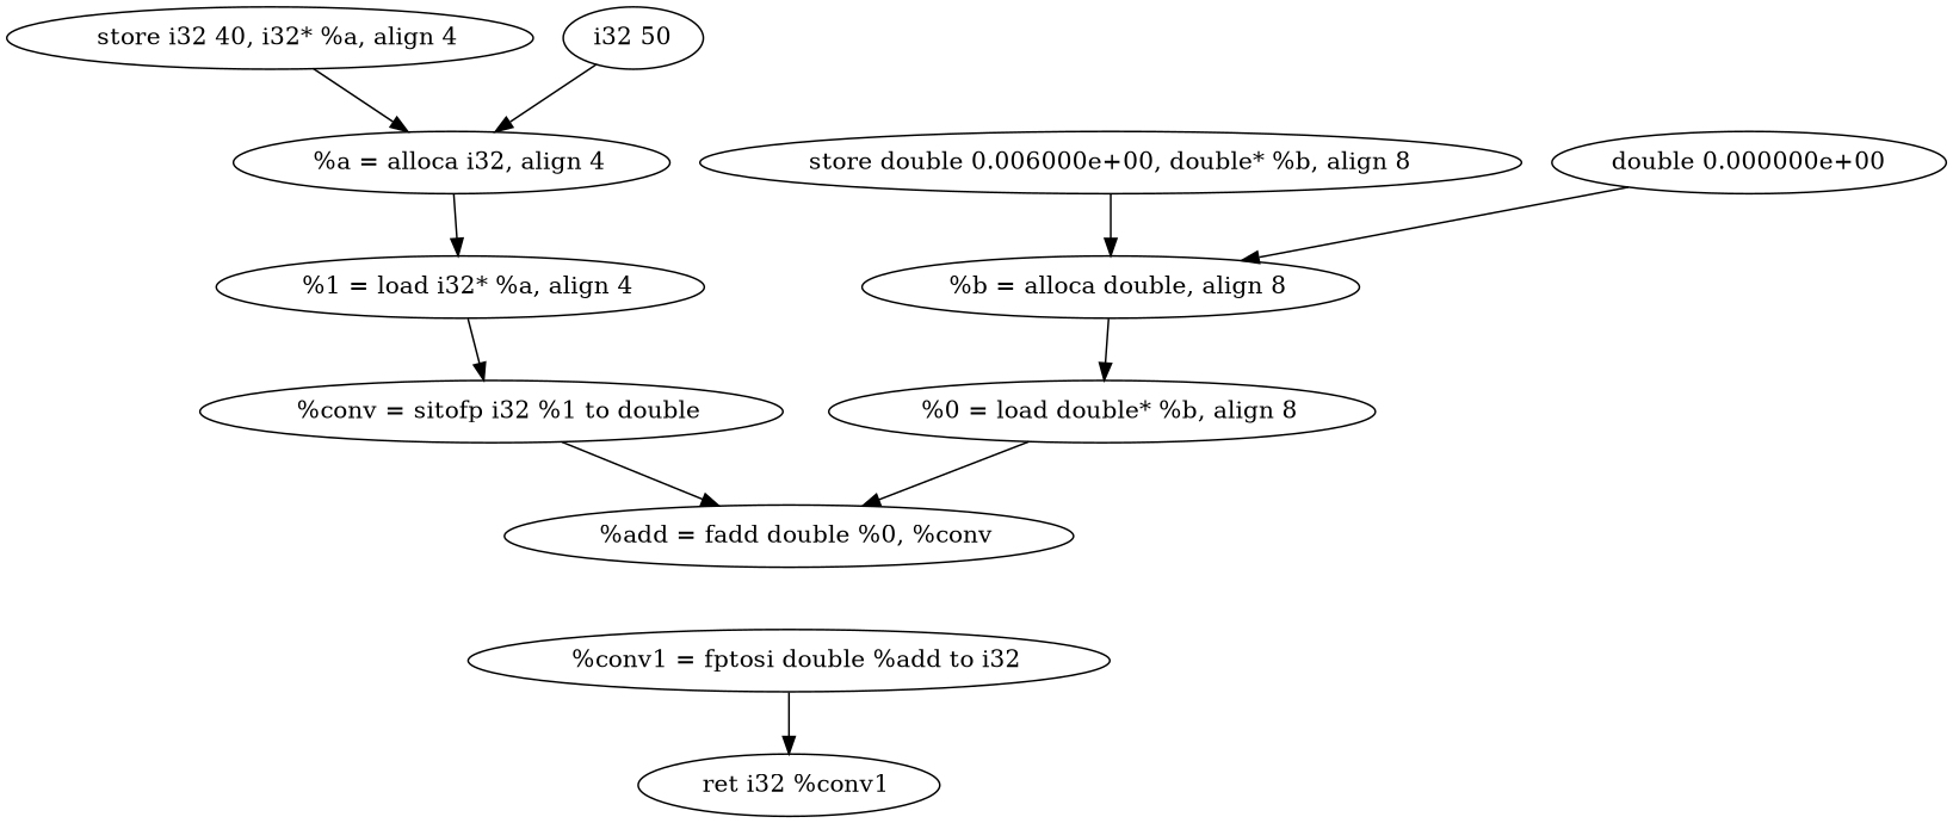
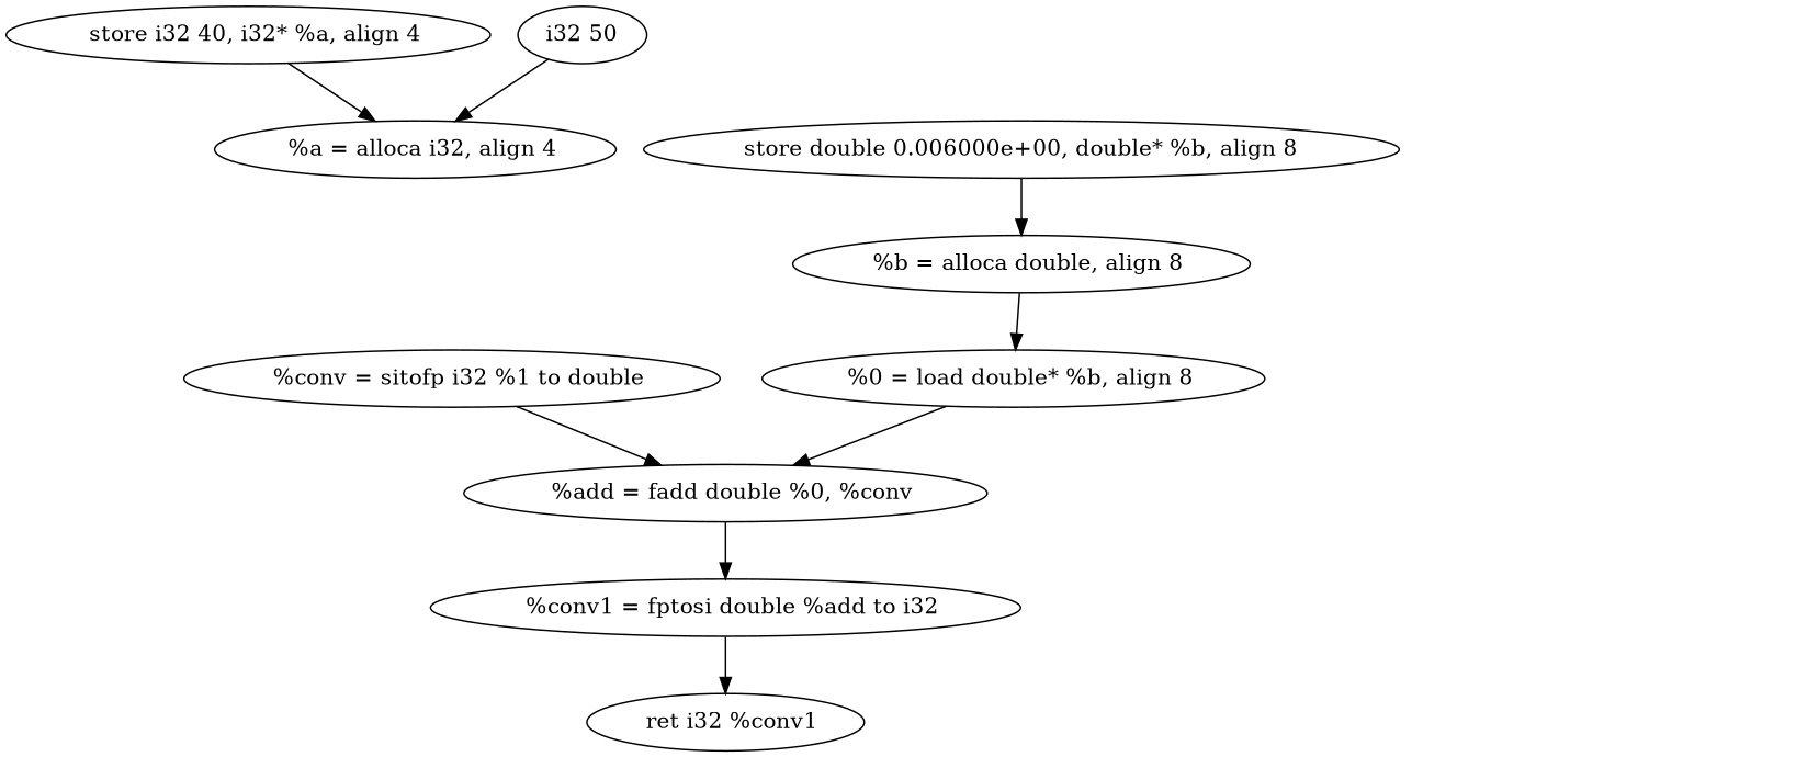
  digraph {
    "  %b = alloca double, align 8"
    "  %0 = load double* %b, align 8"
    "  %add = fadd double %0, %conv"
    "  %a = alloca i32, align 4"
-   "  %1 = load i32* %a, align 4"
    "  %conv = sitofp i32 %1 to double"
    n7 [label="store double 0.006000e+00, double* %b, align 8"]
-   "double 0.000000e+00"
    "  store i32 40, i32* %a, align 4"
    n10 [label="i32 50"]
    "  %conv1 = fptosi double %add to i32"
    "  ret i32 %conv1"
    "  %b = alloca double, align 8" -> "  %0 = load double* %b, align 8"
    "  %0 = load double* %b, align 8" -> "  %add = fadd double %0, %conv"
-   "  %a = alloca i32, align 4" -> "  %1 = load i32* %a, align 4"
-   "  %1 = load i32* %a, align 4" -> "  %conv = sitofp i32 %1 to double"
+   "  %add = fadd double %0, %conv" -> "  %conv1 = fptosi double %add to i32"
    "  %conv = sitofp i32 %1 to double" -> "  %add = fadd double %0, %conv"
    n7 -> "  %b = alloca double, align 8"
-   "double 0.000000e+00" -> "  %b = alloca double, align 8"
    "  store i32 40, i32* %a, align 4" -> "  %a = alloca i32, align 4"
    n10 -> "  %a = alloca i32, align 4"
    "  %conv1 = fptosi double %add to i32" -> "  ret i32 %conv1"
  }
